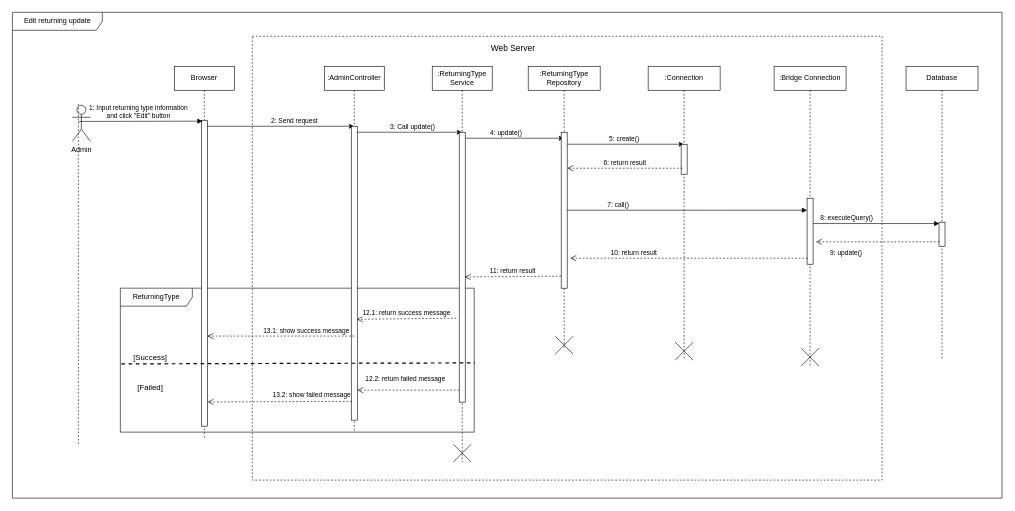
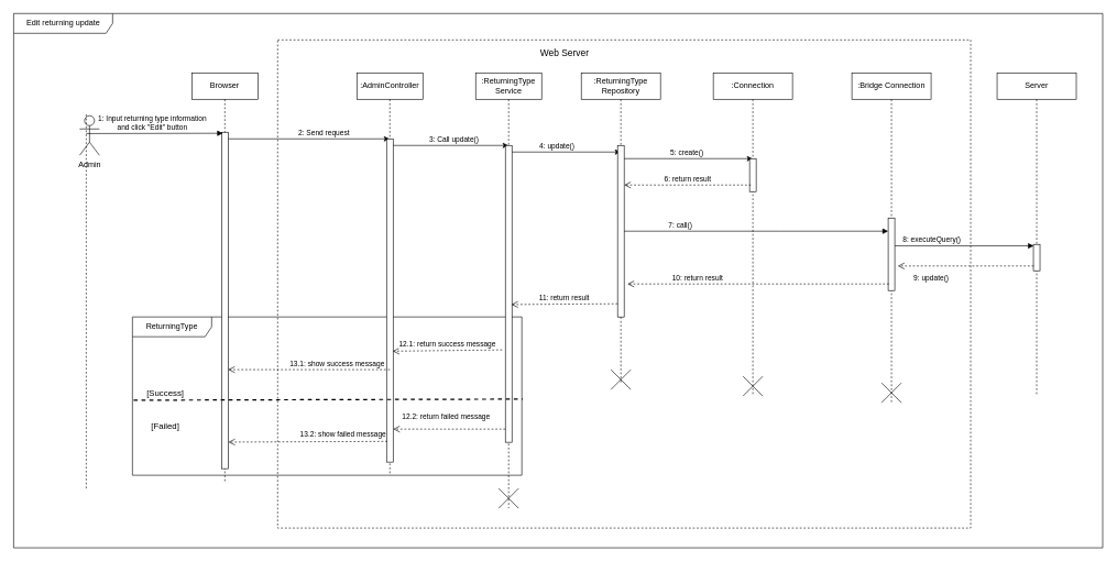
  <mxCell id="0" />
  <mxCell id="1" parent="0" />
  <mxCell id="2" value="Edit returning update" style="shape=umlFrame;html=1;width=150" parent="1" vertex="1"><mxGeometry x="20" y="20" width="1650" height="810" as="geometry" /></mxCell>
  <mxCell id="3" value="" style="rounded=0;whiteSpace=wrap;html=1;shadow=0;glass=0;sketch=0;strokeWidth=1;gradientColor=none;fillColor=none;dashed=1;" parent="1" vertex="1"><mxGeometry x="420" y="60" width="1050" height="740" as="geometry" /></mxCell>
  <mxCell id="4" value="ReturningType" style="shape=umlFrame;whiteSpace=wrap;html=1;width=120" parent="1" vertex="1"><mxGeometry x="200" y="480" width="590" height="240" as="geometry" /></mxCell>
  <mxCell id="5" value="" style="rounded=0;orthogonalLoop=1;jettySize=auto;html=1;" parent="1" source="7" target="12" edge="1"><mxGeometry relative="1" as="geometry"><Array as="points"><mxPoint x="490" y="210" /></Array></mxGeometry></mxCell>
  <mxCell id="6" value="2: Send request" style="edgeLabel;html=1;align=center;verticalAlign=middle;resizable=0;points=[];" parent="5" vertex="1" connectable="0"><mxGeometry x="0.185" y="1" relative="1" as="geometry"><mxPoint x="2" y="-9" as="offset" /></mxGeometry></mxCell>
  <mxCell id="7" value="Browser" style="shape=umlLifeline;perimeter=lifelinePerimeter;whiteSpace=wrap;html=1;container=1;collapsible=0;recursiveResize=0;outlineConnect=0;" parent="1" vertex="1"><mxGeometry x="290" y="110" width="100" height="620" as="geometry" /></mxCell>
  <mxCell id="8" value="" style="html=1;points=[];perimeter=orthogonalPerimeter;" parent="7" vertex="1"><mxGeometry x="45" y="90" width="10" height="510" as="geometry" /></mxCell>
  <mxCell id="9" value="1: Input returning type information &lt;br&gt;and click &quot;Edit&quot; button" style="verticalAlign=bottom;endArrow=block;entryX=0.2;entryY=0.003;entryDx=0;entryDy=0;entryPerimeter=0;align=center;html=1;labelPosition=center;verticalLabelPosition=top;width=50;jumpStyle=sharp;" parent="1" target="8" edge="1"><mxGeometry x="-0.034" width="80" relative="1" as="geometry"><mxPoint x="130" y="202" as="sourcePoint" /><mxPoint x="430" y="222" as="targetPoint" /><mxPoint as="offset" /></mxGeometry></mxCell>
  <mxCell id="10" value="" style="edgeStyle=none;rounded=0;orthogonalLoop=1;jettySize=auto;html=1;" parent="1" source="12" target="16" edge="1"><mxGeometry relative="1" as="geometry"><Array as="points"><mxPoint x="680" y="220" /></Array></mxGeometry></mxCell>
  <mxCell id="11" value="3: Call update()" style="edgeLabel;html=1;align=center;verticalAlign=middle;resizable=0;points=[];" parent="10" vertex="1" connectable="0"><mxGeometry x="-0.267" y="1" relative="1" as="geometry"><mxPoint x="31.26" y="-9" as="offset" /></mxGeometry></mxCell>
  <mxCell id="12" value=":AdminController" style="shape=umlLifeline;perimeter=lifelinePerimeter;whiteSpace=wrap;html=1;container=1;collapsible=0;recursiveResize=0;outlineConnect=0;" parent="1" vertex="1"><mxGeometry x="540" y="110" width="100" height="610" as="geometry" /></mxCell>
  <mxCell id="13" value="" style="html=1;points=[];perimeter=orthogonalPerimeter;" parent="12" vertex="1"><mxGeometry x="45" y="100" width="10" height="490" as="geometry" /></mxCell>
  <mxCell id="14" value="" style="edgeStyle=none;rounded=0;orthogonalLoop=1;jettySize=auto;html=1;" parent="1" source="16" target="21" edge="1"><mxGeometry relative="1" as="geometry"><Array as="points"><mxPoint x="870" y="230" /></Array></mxGeometry></mxCell>
  <mxCell id="15" value="4: update()" style="edgeLabel;html=1;align=center;verticalAlign=middle;resizable=0;points=[];" parent="14" vertex="1" connectable="0"><mxGeometry x="-0.147" y="1" relative="1" as="geometry"><mxPoint y="-9" as="offset" /></mxGeometry></mxCell>
  <mxCell id="16" value=":ReturningType&lt;br&gt;Service" style="shape=umlLifeline;perimeter=lifelinePerimeter;whiteSpace=wrap;html=1;container=1;collapsible=0;recursiveResize=0;outlineConnect=0;" parent="1" vertex="1"><mxGeometry x="720" y="110" width="100" height="660" as="geometry" /></mxCell>
  <mxCell id="17" value="" style="html=1;points=[];perimeter=orthogonalPerimeter;" parent="16" vertex="1"><mxGeometry x="45" y="110" width="10" height="450" as="geometry" /></mxCell>
  <mxCell id="18" value="" style="shape=umlDestroy;whiteSpace=wrap;html=1;strokeWidth=1;rounded=0;shadow=0;glass=0;sketch=0;fillColor=#ffffff;gradientColor=none;" parent="16" vertex="1"><mxGeometry x="35" y="630" width="30" height="30" as="geometry" /></mxCell>
  <mxCell id="19" value="" style="edgeStyle=none;rounded=0;orthogonalLoop=1;jettySize=auto;html=1;" parent="1" source="21" target="23" edge="1"><mxGeometry relative="1" as="geometry"><Array as="points"><mxPoint x="1070" y="240" /></Array></mxGeometry></mxCell>
  <mxCell id="20" value="5: create()" style="edgeLabel;html=1;align=center;verticalAlign=middle;resizable=0;points=[];" parent="19" vertex="1" connectable="0"><mxGeometry x="0.002" y="3" relative="1" as="geometry"><mxPoint y="-7" as="offset" /></mxGeometry></mxCell>
  <mxCell id="21" value=":ReturningType&lt;br&gt;Repository" style="shape=umlLifeline;perimeter=lifelinePerimeter;whiteSpace=wrap;html=1;container=1;collapsible=0;recursiveResize=0;outlineConnect=0;" parent="1" vertex="1"><mxGeometry x="880" y="110" width="120" height="470" as="geometry" /></mxCell>
  <mxCell id="22" value="" style="html=1;points=[];perimeter=orthogonalPerimeter;" parent="21" vertex="1"><mxGeometry x="55" y="110" width="10" height="260" as="geometry" /></mxCell>
  <mxCell id="23" value=":Connection" style="shape=umlLifeline;perimeter=lifelinePerimeter;whiteSpace=wrap;html=1;container=1;collapsible=0;recursiveResize=0;outlineConnect=0;" parent="1" vertex="1"><mxGeometry x="1080" y="110" width="120" height="490" as="geometry" /></mxCell>
  <mxCell id="24" value="" style="html=1;points=[];perimeter=orthogonalPerimeter;" parent="23" vertex="1"><mxGeometry x="55" y="130" width="10" height="50" as="geometry" /></mxCell>
  <mxCell id="25" value="" style="shape=umlDestroy;whiteSpace=wrap;html=1;strokeWidth=1;rounded=0;shadow=0;glass=0;sketch=0;fillColor=#ffffff;gradientColor=none;" parent="23" vertex="1"><mxGeometry x="45" y="460" width="30" height="30" as="geometry" /></mxCell>
  <mxCell id="26" value="6: return result" style="html=1;verticalAlign=bottom;endArrow=open;dashed=1;endSize=8;exitX=0.2;exitY=0.8;exitDx=0;exitDy=0;exitPerimeter=0;" parent="1" source="24" target="22" edge="1"><mxGeometry relative="1" as="geometry"><mxPoint x="1040" y="260" as="sourcePoint" /><mxPoint x="960" y="260" as="targetPoint" /><Array as="points"><mxPoint x="1050" y="280" /></Array></mxGeometry></mxCell>
  <mxCell id="27" value=":Bridge Connection" style="shape=umlLifeline;perimeter=lifelinePerimeter;whiteSpace=wrap;html=1;container=1;collapsible=0;recursiveResize=0;outlineConnect=0;" parent="1" vertex="1"><mxGeometry x="1290" y="110" width="120" height="500" as="geometry" /></mxCell>
  <mxCell id="28" value="" style="html=1;points=[];perimeter=orthogonalPerimeter;" parent="27" vertex="1"><mxGeometry x="55" y="220" width="10" height="110" as="geometry" /></mxCell>
  <mxCell id="29" value="" style="shape=umlDestroy;whiteSpace=wrap;html=1;strokeWidth=1;rounded=0;shadow=0;glass=0;sketch=0;fillColor=#ffffff;gradientColor=none;" parent="27" vertex="1"><mxGeometry x="45" y="470" width="30" height="30" as="geometry" /></mxCell>
  <mxCell id="30" value="7: call()" style="html=1;verticalAlign=bottom;endArrow=block;" parent="1" source="22" target="28" edge="1"><mxGeometry x="-0.575" width="80" relative="1" as="geometry"><mxPoint x="1010" y="370" as="sourcePoint" /><mxPoint x="1090" y="370" as="targetPoint" /><Array as="points"><mxPoint x="1020" y="350" /><mxPoint x="1190" y="350" /></Array><mxPoint as="offset" /></mxGeometry></mxCell>
- <mxCell id="31" value="Database" style="shape=umlLifeline;perimeter=lifelinePerimeter;whiteSpace=wrap;html=1;container=1;collapsible=0;recursiveResize=0;outlineConnect=0;" parent="1" vertex="1"><mxGeometry x="1510" y="110" width="120" height="490" as="geometry" /></mxCell>
+ <mxCell id="31" value="Server" style="shape=umlLifeline;perimeter=lifelinePerimeter;whiteSpace=wrap;html=1;container=1;collapsible=0;recursiveResize=0;outlineConnect=0;" parent="1" vertex="1"><mxGeometry x="1510" y="110" width="120" height="490" as="geometry" /></mxCell>
  <mxCell id="32" value="" style="html=1;points=[];perimeter=orthogonalPerimeter;" parent="31" vertex="1"><mxGeometry x="55" y="260" width="10" height="40" as="geometry" /></mxCell>
  <mxCell id="33" value="8: executeQuery()" style="html=1;verticalAlign=bottom;endArrow=block;entryX=0.047;entryY=0.055;entryDx=0;entryDy=0;entryPerimeter=0;" parent="1" source="28" target="32" edge="1"><mxGeometry x="-0.477" width="80" relative="1" as="geometry"><mxPoint x="1280" y="320" as="sourcePoint" /><mxPoint x="1360" y="320" as="targetPoint" /><mxPoint x="1" as="offset" /></mxGeometry></mxCell>
  <mxCell id="34" value="9: update()" style="html=1;verticalAlign=bottom;endArrow=open;dashed=1;endSize=8;entryX=1.459;entryY=0.661;entryDx=0;entryDy=0;entryPerimeter=0;exitX=0.047;exitY=0.818;exitDx=0;exitDy=0;exitPerimeter=0;" parent="1" source="32" target="28" edge="1"><mxGeometry x="0.51" y="27" relative="1" as="geometry"><mxPoint x="1540" y="416" as="sourcePoint" /><mxPoint x="1300" y="320" as="targetPoint" /><mxPoint as="offset" /></mxGeometry></mxCell>
  <mxCell id="35" value="10: return result" style="html=1;verticalAlign=bottom;endArrow=open;dashed=1;endSize=8;exitX=0.1;exitY=0.909;exitDx=0;exitDy=0;exitPerimeter=0;" parent="1" source="28" edge="1"><mxGeometry x="0.463" relative="1" as="geometry"><mxPoint x="1200" y="390" as="sourcePoint" /><mxPoint x="950" y="430" as="targetPoint" /><Array as="points" /><mxPoint as="offset" /></mxGeometry></mxCell>
  <mxCell id="36" value="11: return result" style="html=1;verticalAlign=bottom;endArrow=open;dashed=1;endSize=8;entryX=0.9;entryY=0.536;entryDx=0;entryDy=0;entryPerimeter=0;" parent="1" target="17" edge="1"><mxGeometry relative="1" as="geometry"><mxPoint x="935" y="460" as="sourcePoint" /><mxPoint x="780" y="463" as="targetPoint" /></mxGeometry></mxCell>
  <mxCell id="37" value="" style="endArrow=none;dashed=1;html=1;entryX=1.002;entryY=0.519;entryDx=0;entryDy=0;entryPerimeter=0;strokeWidth=2;exitX=0.003;exitY=0.526;exitDx=0;exitDy=0;exitPerimeter=0;" parent="1" source="4" edge="1"><mxGeometry width="50" height="50" relative="1" as="geometry"><mxPoint x="258" y="605" as="sourcePoint" /><mxPoint x="791.3" y="604.56" as="targetPoint" /></mxGeometry></mxCell>
  <mxCell id="38" value="12.1: return success message" style="html=1;verticalAlign=bottom;endArrow=open;dashed=1;endSize=8;strokeWidth=1;exitX=0.954;exitY=0.208;exitDx=0;exitDy=0;exitPerimeter=0;entryX=0.929;entryY=0.657;entryDx=0;entryDy=0;entryPerimeter=0;" parent="1" target="13" edge="1"><mxGeometry relative="1" as="geometry"><mxPoint x="760.1" y="529.92" as="sourcePoint" /><mxPoint x="530" y="600" as="targetPoint" /><Array as="points" /></mxGeometry></mxCell>
  <mxCell id="39" value="12.2: return failed message" style="html=1;verticalAlign=bottom;endArrow=open;dashed=1;endSize=8;strokeWidth=1;" parent="1" source="17" target="13" edge="1"><mxGeometry x="0.056" y="-10" relative="1" as="geometry"><mxPoint x="770.1" y="539.92" as="sourcePoint" /><mxPoint x="594.29" y="541.93" as="targetPoint" /><Array as="points"><mxPoint x="660" y="650" /></Array><mxPoint as="offset" /></mxGeometry></mxCell>
  <mxCell id="40" value="13.1: show success message" style="html=1;verticalAlign=bottom;endArrow=open;dashed=1;endSize=8;strokeWidth=1;exitX=0.5;exitY=0.714;exitDx=0;exitDy=0;exitPerimeter=0;" parent="1" source="13" target="8" edge="1"><mxGeometry x="-0.347" relative="1" as="geometry"><mxPoint x="490" y="540" as="sourcePoint" /><mxPoint x="410" y="540" as="targetPoint" /><mxPoint as="offset" /></mxGeometry></mxCell>
  <mxCell id="41" value="13.2: show failed message" style="html=1;verticalAlign=bottom;endArrow=open;dashed=1;endSize=8;strokeWidth=1;exitX=0.106;exitY=0.936;exitDx=0;exitDy=0;exitPerimeter=0;entryX=1.033;entryY=0.921;entryDx=0;entryDy=0;entryPerimeter=0;" parent="1" source="13" target="8" edge="1"><mxGeometry x="-0.444" y="-2" relative="1" as="geometry"><mxPoint x="490" y="540" as="sourcePoint" /><mxPoint x="348" y="666" as="targetPoint" /><mxPoint as="offset" /></mxGeometry></mxCell>
  <mxCell id="42" value="" style="shape=umlDestroy;whiteSpace=wrap;html=1;strokeWidth=1;rounded=0;shadow=0;glass=0;sketch=0;fillColor=#ffffff;gradientColor=none;" parent="1" vertex="1"><mxGeometry x="925" y="560" width="30" height="30" as="geometry" /></mxCell>
  <mxCell id="43" value="&lt;font style=&quot;font-size: 14px&quot;&gt;Web Server&lt;/font&gt;" style="text;html=1;strokeColor=none;fillColor=none;align=center;verticalAlign=middle;whiteSpace=wrap;rounded=0;shadow=0;glass=0;dashed=1;sketch=0;" parent="1" vertex="1"><mxGeometry x="815" y="70" width="80" height="20" as="geometry" /></mxCell>
  <mxCell id="44" value="&lt;font style=&quot;font-size: 13px&quot;&gt;[&lt;font style=&quot;font-size: 13px&quot;&gt;Success&lt;/font&gt;]&lt;/font&gt;" style="text;html=1;strokeColor=none;fillColor=none;align=center;verticalAlign=middle;whiteSpace=wrap;rounded=0;shadow=0;glass=0;dashed=1;sketch=0;" parent="1" vertex="1"><mxGeometry x="230" y="585" width="40" height="20" as="geometry" /></mxCell>
  <mxCell id="45" value="&lt;font style=&quot;font-size: 13px&quot;&gt;[Failed]&lt;/font&gt;" style="text;html=1;strokeColor=none;fillColor=none;align=center;verticalAlign=middle;whiteSpace=wrap;rounded=0;shadow=0;glass=0;dashed=1;sketch=0;" parent="1" vertex="1"><mxGeometry x="230" y="635" width="40" height="20" as="geometry" /></mxCell>
  <mxCell id="46" value="" style="endArrow=none;dashed=1;html=1;strokeWidth=1;align=center;" parent="1" edge="1"><mxGeometry width="50" height="50" relative="1" as="geometry"><mxPoint x="130" y="740" as="sourcePoint" /><mxPoint x="130" y="170" as="targetPoint" /></mxGeometry></mxCell>
  <mxCell id="47" value="Admin" style="shape=umlActor;verticalLabelPosition=bottom;verticalAlign=top;html=1;outlineConnect=0;rounded=0;shadow=0;glass=0;sketch=0;strokeWidth=1;fillColor=none;gradientColor=none;" parent="1" vertex="1"><mxGeometry x="120" y="175" width="30" height="60" as="geometry" /></mxCell>
